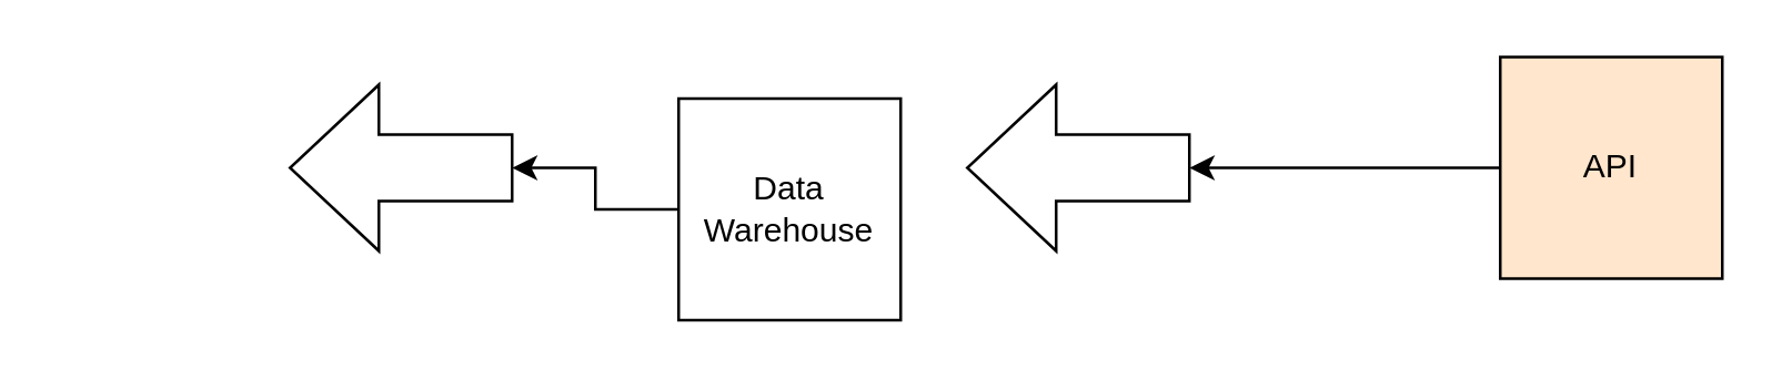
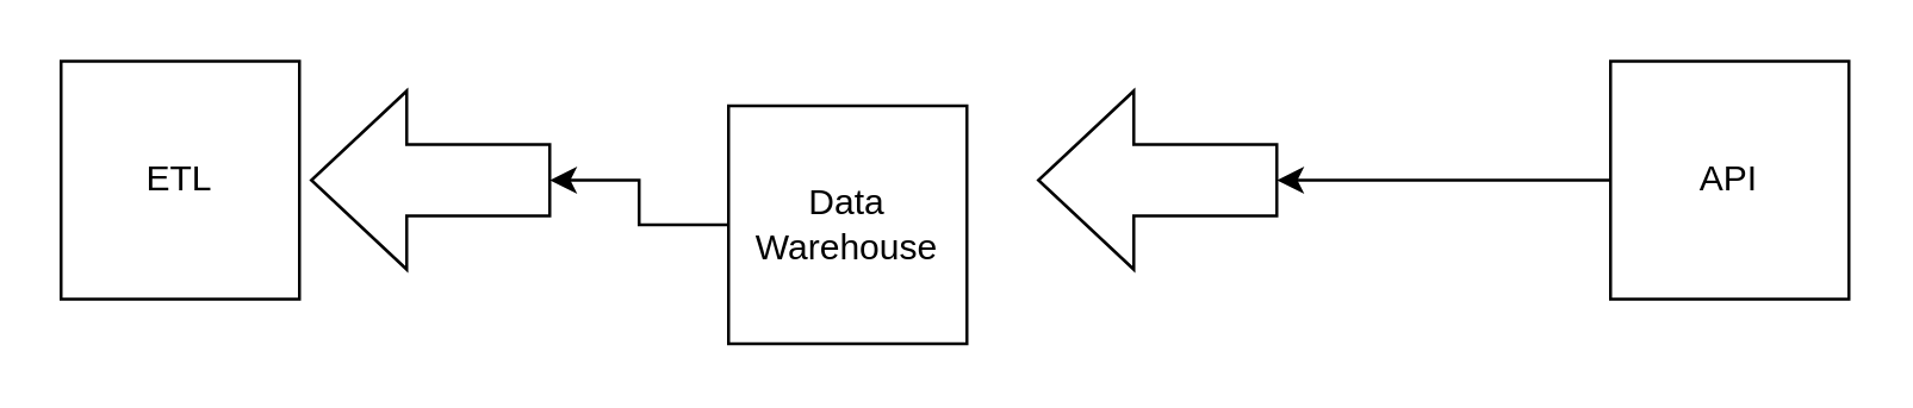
  <mxCell id="0" />
  <mxCell id="1" parent="0" />
+ <mxCell id="2" value="ETL" style="whiteSpace=wrap;html=1;aspect=fixed;" vertex="1" parent="1"><mxGeometry x="20" y="20" width="80" height="80" as="geometry" /></mxCell>
  <mxCell id="3" value="" style="edgeStyle=orthogonalEdgeStyle;rounded=0;orthogonalLoop=1;jettySize=auto;html=1;" edge="1" parent="1" source="4" target="8"><mxGeometry relative="1" as="geometry" /></mxCell>
  <mxCell id="4" value="Data Warehouse" style="whiteSpace=wrap;html=1;aspect=fixed;" vertex="1" parent="1"><mxGeometry x="244" y="35" width="80" height="80" as="geometry" /></mxCell>
  <mxCell id="5" value="" style="edgeStyle=orthogonalEdgeStyle;rounded=0;orthogonalLoop=1;jettySize=auto;html=1;" edge="1" parent="1" source="6" target="7"><mxGeometry relative="1" as="geometry" /></mxCell>
- <mxCell id="6" value="API" style="whiteSpace=wrap;html=1;aspect=fixed;fillColor=#ffe6cc;" vertex="1" parent="1"><mxGeometry x="540" y="20" width="80" height="80" as="geometry" /></mxCell>
+ <mxCell id="6" value="API" style="whiteSpace=wrap;html=1;aspect=fixed;" vertex="1" parent="1"><mxGeometry x="540" y="20" width="80" height="80" as="geometry" /></mxCell>
  <mxCell id="7" value="" style="shape=singleArrow;whiteSpace=wrap;html=1;arrowWidth=0.4;arrowSize=0.4;direction=west;" vertex="1" parent="1"><mxGeometry x="348" y="30" width="80" height="60" as="geometry" /></mxCell>
  <mxCell id="8" value="" style="shape=singleArrow;whiteSpace=wrap;html=1;arrowWidth=0.4;arrowSize=0.4;direction=west;" vertex="1" parent="1"><mxGeometry x="104" y="30" width="80" height="60" as="geometry" /></mxCell>
